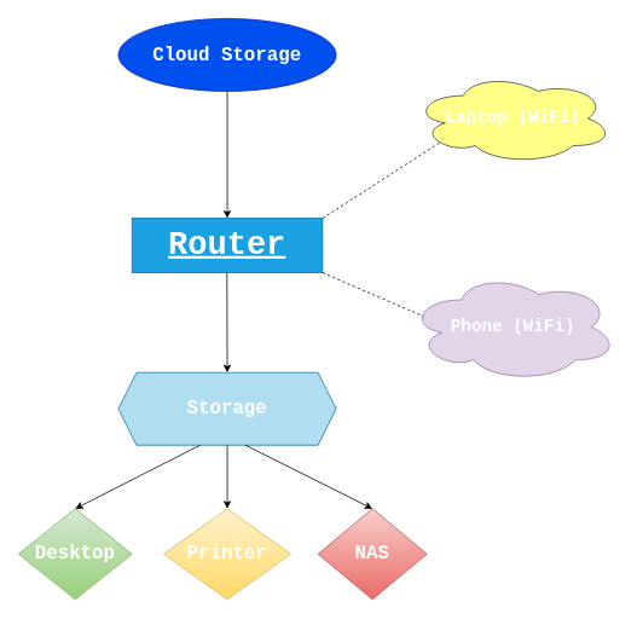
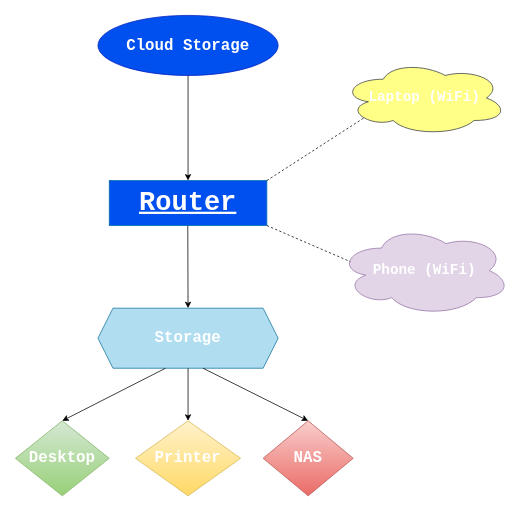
  <mxCell id="0" />
  <mxCell id="1" parent="0" />
  <mxCell id="2" value="Cloud Storage" style="ellipse;whiteSpace=wrap;html=1;fillColor=#0050ef;fontColor=light-dark(#FFFFFF,#000044);strokeColor=#001DBC;fontStyle=1;fontSize=21;fontFamily=Courier New;" parent="1" vertex="1"><mxGeometry x="130" y="20" width="240" height="80" as="geometry" /></mxCell>
  <mxCell id="3" value="" style="endArrow=classic;html=1;rounded=0;exitX=0.5;exitY=1;exitDx=0;exitDy=0;entryX=0.5;entryY=0;entryDx=0;entryDy=0;entryPerimeter=0;" parent="1" source="2" target="4" edge="1"><mxGeometry width="50" height="50" relative="1" as="geometry"><mxPoint x="250" y="110" as="sourcePoint" /><mxPoint x="249.5" y="230" as="targetPoint" /></mxGeometry></mxCell>
- <mxCell id="4" value="Router" style="rounded=0;whiteSpace=wrap;html=1;fillColor=#1ba1e2;fontColor=light-dark(#FFFFFF,#000044);strokeColor=#006EAF;fontStyle=5;fontSize=36;fontFamily=Courier New;labelBackgroundColor=none;" parent="1" vertex="1"><mxGeometry x="145" y="240" width="210" height="60" as="geometry" /></mxCell>
+ <mxCell id="4" value="Router" style="rounded=0;whiteSpace=wrap;html=1;fillColor=#0050ef;fontColor=light-dark(#FFFFFF,#000044);strokeColor=#006EAF;fontStyle=5;fontSize=36;fontFamily=Courier New;labelBackgroundColor=none;" parent="1" vertex="1"><mxGeometry x="145" y="240" width="210" height="60" as="geometry" /></mxCell>
  <mxCell id="5" value="" style="endArrow=classic;html=1;rounded=0;" parent="1" edge="1"><mxGeometry width="50" height="50" relative="1" as="geometry"><mxPoint x="249.63" y="300" as="sourcePoint" /><mxPoint x="250" y="410" as="targetPoint" /></mxGeometry></mxCell>
  <mxCell id="6" value="Storage" style="shape=hexagon;perimeter=hexagonPerimeter2;whiteSpace=wrap;html=1;fixedSize=1;fillColor=#b1ddf0;strokeColor=#10739e;fontStyle=1;fontSize=21;fontFamily=Courier New;fontColor=light-dark(#FFFFFF,#000044);" parent="1" vertex="1"><mxGeometry x="130" y="410" width="240" height="80" as="geometry" /></mxCell>
  <mxCell id="7" value="Desktop" style="rhombus;whiteSpace=wrap;html=1;fillColor=#d5e8d4;strokeColor=#82b366;gradientColor=#97d077;fontStyle=1;fontSize=21;fontFamily=Courier New;fontColor=light-dark(#FFFFFF,#000044);" parent="1" vertex="1"><mxGeometry x="20" y="560" width="125" height="100" as="geometry" /></mxCell>
  <mxCell id="8" value="Printer" style="rhombus;whiteSpace=wrap;html=1;fillColor=#fff2cc;gradientColor=#ffd966;strokeColor=#d6b656;fontStyle=1;fontSize=21;fontFamily=Courier New;fontColor=light-dark(#FFFFFF,#000044);" parent="1" vertex="1"><mxGeometry x="180" y="560" width="140" height="100" as="geometry" /></mxCell>
  <mxCell id="9" value="NAS" style="rhombus;whiteSpace=wrap;html=1;fillColor=#f8cecc;gradientColor=#ea6b66;strokeColor=#b85450;fontStyle=1;fontSize=21;fontFamily=Courier New;fontColor=light-dark(#FFFFFF,#000044);" parent="1" vertex="1"><mxGeometry x="350" y="560" width="120" height="100" as="geometry" /></mxCell>
  <mxCell id="10" value="" style="endArrow=classic;html=1;rounded=0;entryX=0.5;entryY=0;entryDx=0;entryDy=0;exitX=0.375;exitY=1;exitDx=0;exitDy=0;" parent="1" source="6" target="7" edge="1"><mxGeometry width="50" height="50" relative="1" as="geometry"><mxPoint x="250" y="420" as="sourcePoint" /><mxPoint x="300" y="370" as="targetPoint" /></mxGeometry></mxCell>
  <mxCell id="11" value="" style="endArrow=classic;html=1;rounded=0;entryX=0.5;entryY=0;entryDx=0;entryDy=0;exitX=0.5;exitY=1;exitDx=0;exitDy=0;" parent="1" source="6" target="8" edge="1"><mxGeometry width="50" height="50" relative="1" as="geometry"><mxPoint x="250" y="490" as="sourcePoint" /><mxPoint x="330" y="620" as="targetPoint" /></mxGeometry></mxCell>
  <mxCell id="12" value="" style="endArrow=classic;html=1;rounded=0;entryX=0.5;entryY=0;entryDx=0;entryDy=0;exitX=0.583;exitY=1;exitDx=0;exitDy=0;exitPerimeter=0;" parent="1" source="6" target="9" edge="1"><mxGeometry width="50" height="50" relative="1" as="geometry"><mxPoint x="300" y="360" as="sourcePoint" /><mxPoint x="350" y="310" as="targetPoint" /></mxGeometry></mxCell>
  <mxCell id="13" value="Laptop (WiFi)" style="ellipse;shape=cloud;whiteSpace=wrap;html=1;fillColor=#ffff88;strokeColor=#36393d;fontStyle=1;fontSize=19;fontFamily=Courier New;fontColor=light-dark(#FFFFFF,#4B54DA);" parent="1" vertex="1"><mxGeometry x="455" y="80" width="220" height="100" as="geometry" /></mxCell>
  <mxCell id="14" value="Phone (WiFi)" style="ellipse;shape=cloud;whiteSpace=wrap;html=1;fillColor=#e1d5e7;strokeColor=#9673a6;fontStyle=1;fontSize=19;fontFamily=Courier New;fontColor=light-dark(#FFFFFF,#4B54DA);" parent="1" vertex="1"><mxGeometry x="450" y="300" width="230" height="120" as="geometry" /></mxCell>
  <mxCell id="15" value="" style="endArrow=none;dashed=1;html=1;rounded=0;entryX=0.13;entryY=0.77;entryDx=0;entryDy=0;entryPerimeter=0;exitX=1;exitY=0;exitDx=0;exitDy=0;" parent="1" source="4" target="13" edge="1"><mxGeometry width="50" height="50" relative="1" as="geometry"><mxPoint x="370" y="230" as="sourcePoint" /><mxPoint x="360" y="240" as="targetPoint" /></mxGeometry></mxCell>
  <mxCell id="16" value="" style="endArrow=none;dashed=1;html=1;rounded=0;entryX=0.07;entryY=0.4;entryDx=0;entryDy=0;entryPerimeter=0;exitX=1;exitY=1;exitDx=0;exitDy=0;" parent="1" source="4" target="14" edge="1"><mxGeometry width="50" height="50" relative="1" as="geometry"><mxPoint x="360" y="300" as="sourcePoint" /><mxPoint x="360" y="240" as="targetPoint" /></mxGeometry></mxCell>
